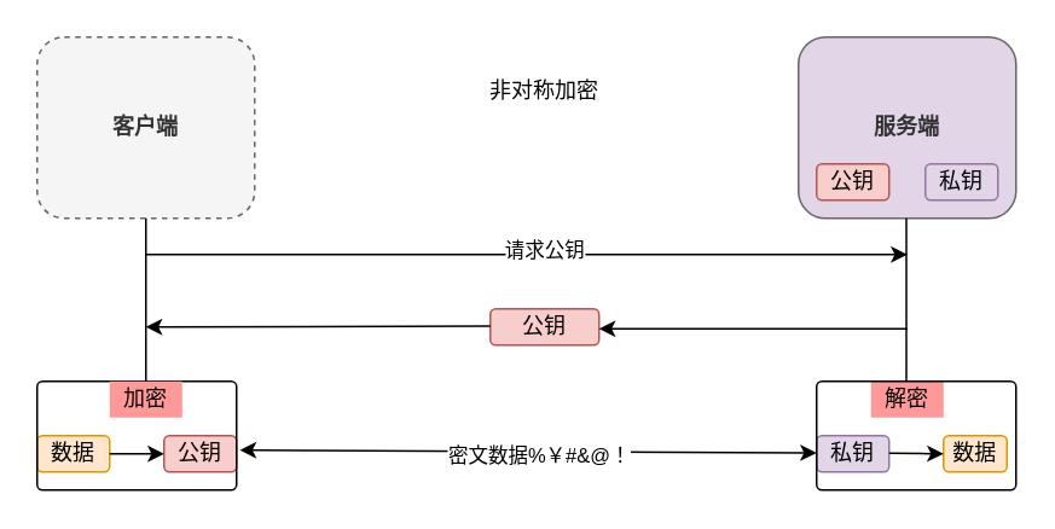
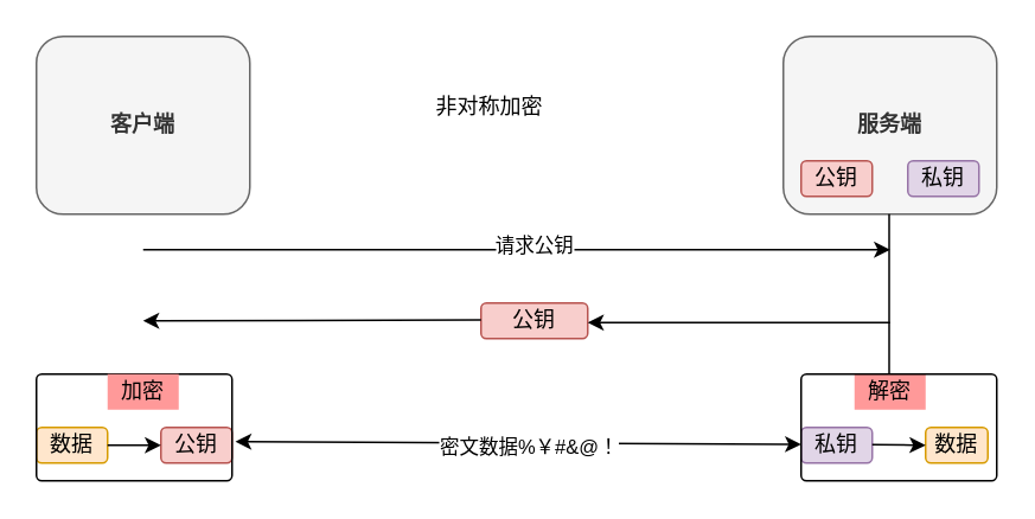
  <mxCell id="0" />
  <mxCell id="1" parent="0" />
- <mxCell id="2" value="&lt;div&gt;&lt;span&gt;&lt;b&gt;客户端&lt;/b&gt;&lt;/span&gt;&lt;/div&gt;" style="rounded=1;whiteSpace=wrap;html=1;align=center;fillColor=#f5f5f5;strokeColor=#666666;fontColor=#333333;dashed=1;" vertex="1" parent="1"><mxGeometry x="20" y="20" width="120" height="100" as="geometry" /></mxCell>
- <mxCell id="3" value="&lt;div&gt;&lt;span&gt;&lt;b&gt;服务端&lt;/b&gt;&lt;/span&gt;&lt;/div&gt;" style="rounded=1;whiteSpace=wrap;html=1;align=center;fillColor=#e1d5e7;strokeColor=#666666;fontColor=#333333;" vertex="1" parent="1"><mxGeometry x="440" y="20" width="120" height="100" as="geometry" /></mxCell>
+ <mxCell id="2" value="&lt;div&gt;&lt;span&gt;&lt;b&gt;客户端&lt;/b&gt;&lt;/span&gt;&lt;/div&gt;" style="rounded=1;whiteSpace=wrap;html=1;align=center;fillColor=#f5f5f5;strokeColor=#666666;fontColor=#333333;" vertex="1" parent="1"><mxGeometry x="20" y="20" width="120" height="100" as="geometry" /></mxCell>
+ <mxCell id="3" value="&lt;div&gt;&lt;span&gt;&lt;b&gt;服务端&lt;/b&gt;&lt;/span&gt;&lt;/div&gt;" style="rounded=1;whiteSpace=wrap;html=1;align=center;fillColor=#f5f5f5;strokeColor=#666666;fontColor=#333333;" vertex="1" parent="1"><mxGeometry x="440" y="20" width="120" height="100" as="geometry" /></mxCell>
  <mxCell id="4" value="数据" style="rounded=1;whiteSpace=wrap;html=1;fillColor=#ffe6cc;strokeColor=#d79b00;" vertex="1" parent="1"><mxGeometry x="20" y="240" width="40" height="20" as="geometry" /></mxCell>
  <mxCell id="5" value="私钥" style="rounded=1;whiteSpace=wrap;html=1;fillColor=#e1d5e7;strokeColor=#9673a6;" vertex="1" parent="1"><mxGeometry x="450" y="240" width="40" height="20" as="geometry" /></mxCell>
  <mxCell id="6" value="数据" style="rounded=1;whiteSpace=wrap;html=1;fillColor=#ffe6cc;strokeColor=#d79b00;" vertex="1" parent="1"><mxGeometry x="520" y="240" width="35" height="20" as="geometry" /></mxCell>
  <mxCell id="7" value="公钥" style="rounded=1;whiteSpace=wrap;html=1;fillColor=#f8cecc;strokeColor=#b85450;" vertex="1" parent="1"><mxGeometry x="90" y="240" width="40" height="20" as="geometry" /></mxCell>
  <mxCell id="8" value="" style="endArrow=classic;html=1;exitX=1;exitY=0.5;exitDx=0;exitDy=0;entryX=0;entryY=0.5;entryDx=0;entryDy=0;" edge="1" parent="1" source="4" target="7"><mxGeometry width="50" height="50" relative="1" as="geometry"><mxPoint x="70" y="280" as="sourcePoint" /><mxPoint x="120" y="230" as="targetPoint" /></mxGeometry></mxCell>
  <mxCell id="9" value="" style="endArrow=classic;html=1;exitX=1;exitY=0.5;exitDx=0;exitDy=0;entryX=0;entryY=0.5;entryDx=0;entryDy=0;" edge="1" parent="1" target="6"><mxGeometry width="50" height="50" relative="1" as="geometry"><mxPoint x="490" y="249.66" as="sourcePoint" /><mxPoint x="510" y="249.66" as="targetPoint" /></mxGeometry></mxCell>
  <mxCell id="10" value="" style="endArrow=classic;startArrow=classic;html=1;exitX=1.017;exitY=0.633;exitDx=0;exitDy=0;entryX=0;entryY=0.5;entryDx=0;entryDy=0;exitPerimeter=0;" edge="1" parent="1" source="14"><mxGeometry width="50" height="50" relative="1" as="geometry"><mxPoint x="120" y="249.5" as="sourcePoint" /><mxPoint x="450" y="249.5" as="targetPoint" /></mxGeometry></mxCell>
  <mxCell id="11" value="密文数据%￥#&amp;amp;@！" style="edgeLabel;html=1;align=center;verticalAlign=middle;resizable=0;points=[];" vertex="1" connectable="0" parent="10"><mxGeometry x="0.037" y="-2" relative="1" as="geometry"><mxPoint as="offset" /></mxGeometry></mxCell>
  <mxCell id="12" value="公钥" style="rounded=1;whiteSpace=wrap;html=1;fillColor=#f8cecc;strokeColor=#b85450;" vertex="1" parent="1"><mxGeometry x="270" y="170" width="60" height="20" as="geometry" /></mxCell>
- <mxCell id="13" value="非对称加密" style="text;html=1;strokeColor=none;fillColor=none;align=center;verticalAlign=middle;whiteSpace=wrap;rounded=0;" vertex="1" parent="1"><mxGeometry x="260" y="40" width="80" height="20" as="geometry" /></mxCell>
+ <mxCell id="13" value="非对称加密" style="text;html=1;strokeColor=none;fillColor=none;align=center;verticalAlign=middle;whiteSpace=wrap;rounded=0;" vertex="1" parent="1"><mxGeometry x="235" y="50" width="80" height="20" as="geometry" /></mxCell>
  <mxCell id="14" value="" style="rounded=1;whiteSpace=wrap;html=1;fillColor=none;arcSize=5;" vertex="1" parent="1"><mxGeometry x="20" y="210" width="110" height="60" as="geometry" /></mxCell>
  <mxCell id="15" value="加密" style="text;html=1;strokeColor=none;align=center;verticalAlign=middle;whiteSpace=wrap;rounded=0;fillColor=#FF9999;" vertex="1" parent="1"><mxGeometry x="60" y="210" width="40" height="20" as="geometry" /></mxCell>
  <mxCell id="16" value="解密" style="text;html=1;strokeColor=none;align=center;verticalAlign=middle;whiteSpace=wrap;rounded=0;fillColor=#FF9999;" vertex="1" parent="1"><mxGeometry x="480" y="210" width="40" height="20" as="geometry" /></mxCell>
- <mxCell id="17" value="" style="endArrow=none;html=1;entryX=0.5;entryY=1;entryDx=0;entryDy=0;exitX=0.5;exitY=0;exitDx=0;exitDy=0;" edge="1" parent="1" source="15" target="2"><mxGeometry width="50" height="50" relative="1" as="geometry"><mxPoint x="50" y="190" as="sourcePoint" /><mxPoint x="100" y="140" as="targetPoint" /></mxGeometry></mxCell>
  <mxCell id="18" value="" style="endArrow=none;html=1;entryX=0.5;entryY=1;entryDx=0;entryDy=0;exitX=0.5;exitY=0;exitDx=0;exitDy=0;" edge="1" parent="1"><mxGeometry width="50" height="50" relative="1" as="geometry"><mxPoint x="499.5" y="210" as="sourcePoint" /><mxPoint x="499.5" y="120" as="targetPoint" /></mxGeometry></mxCell>
  <mxCell id="19" value="" style="rounded=1;whiteSpace=wrap;html=1;fillColor=none;arcSize=5;" vertex="1" parent="1"><mxGeometry x="450" y="210" width="110" height="60" as="geometry" /></mxCell>
  <mxCell id="20" value="" style="endArrow=classic;html=1;" edge="1" parent="1"><mxGeometry width="50" height="50" relative="1" as="geometry"><mxPoint x="80" y="140" as="sourcePoint" /><mxPoint x="500" y="140" as="targetPoint" /></mxGeometry></mxCell>
  <mxCell id="21" value="请求公钥" style="edgeLabel;html=1;align=center;verticalAlign=middle;resizable=0;points=[];" vertex="1" connectable="0" parent="20"><mxGeometry x="0.043" y="3" relative="1" as="geometry"><mxPoint as="offset" /></mxGeometry></mxCell>
  <mxCell id="22" value="公钥" style="rounded=1;whiteSpace=wrap;html=1;fillColor=#f8cecc;strokeColor=#b85450;" vertex="1" parent="1"><mxGeometry x="450" y="90" width="40" height="20" as="geometry" /></mxCell>
  <mxCell id="23" value="私钥" style="rounded=1;whiteSpace=wrap;html=1;fillColor=#e1d5e7;strokeColor=#9673a6;" vertex="1" parent="1"><mxGeometry x="510" y="90" width="40" height="20" as="geometry" /></mxCell>
  <mxCell id="24" value="" style="endArrow=classic;html=1;entryX=1;entryY=0.25;entryDx=0;entryDy=0;" edge="1" parent="1"><mxGeometry width="50" height="50" relative="1" as="geometry"><mxPoint x="500" y="181" as="sourcePoint" /><mxPoint x="330" y="181" as="targetPoint" /></mxGeometry></mxCell>
  <mxCell id="25" value="" style="endArrow=classic;html=1;" edge="1" parent="1"><mxGeometry width="50" height="50" relative="1" as="geometry"><mxPoint x="270" y="179.5" as="sourcePoint" /><mxPoint x="80" y="180" as="targetPoint" /></mxGeometry></mxCell>
